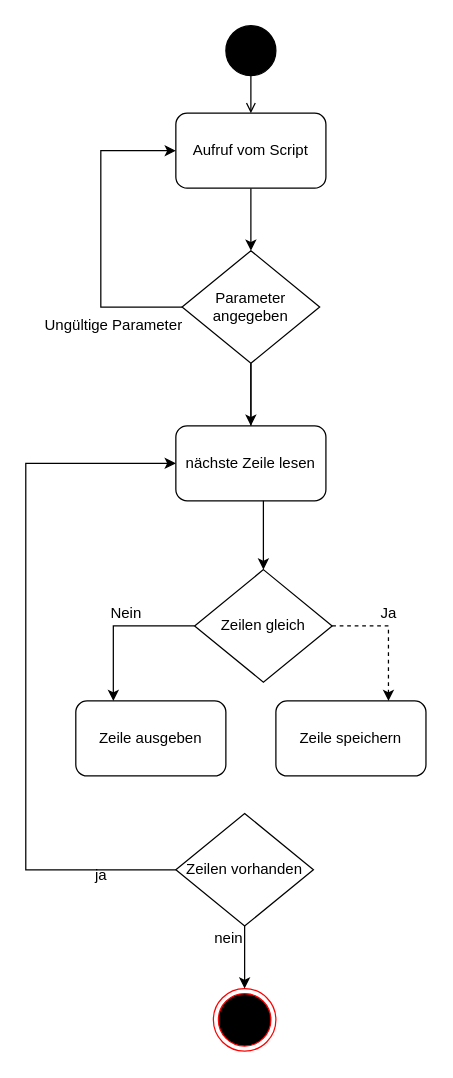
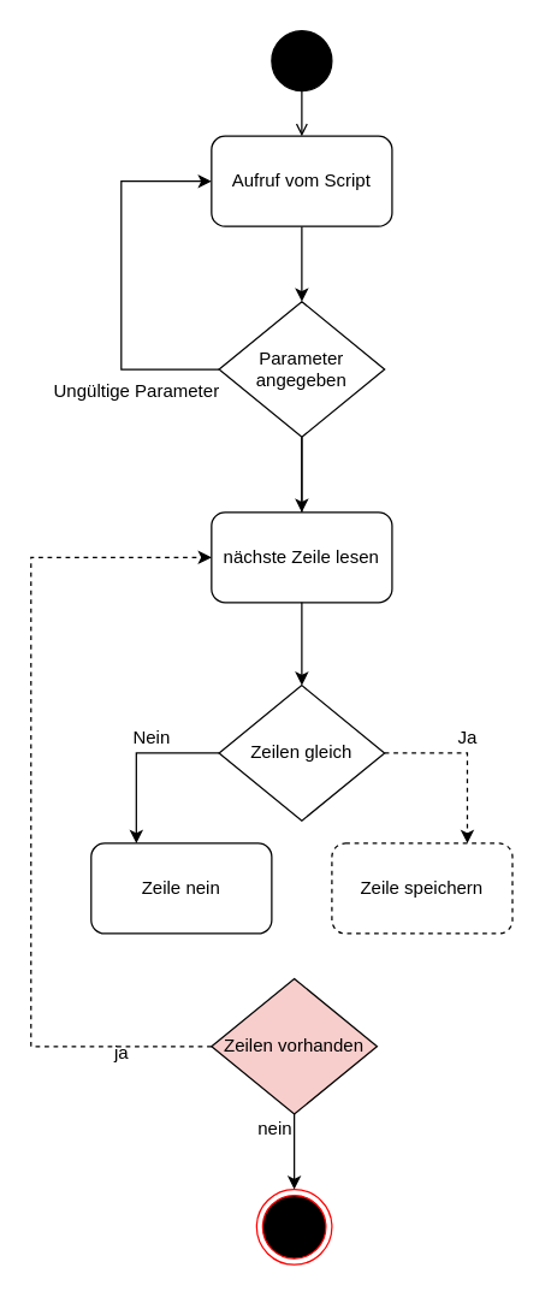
  <mxCell id="0" />
  <mxCell id="1" parent="0" />
  <mxCell id="2" value="" style="ellipse;html=1;fontColor=#ffffff;fillColor=#000000;" vertex="1" parent="1"><mxGeometry x="180" y="20" width="40" height="40" as="geometry" /></mxCell>
  <mxCell id="3" value="" style="endArrow=open;html=1;rounded=0;align=center;verticalAlign=top;endFill=0;labelBackgroundColor=none;endSize=6;fillColor=#a0522d;" edge="1" source="2" parent="1"><mxGeometry relative="1" as="geometry"><mxPoint x="200" y="90" as="targetPoint" /></mxGeometry></mxCell>
  <mxCell id="4" value="" style="ellipse;html=1;shape=endState;fillColor=#000000;strokeColor=#ff0000;" vertex="1" parent="1"><mxGeometry x="170" y="790" width="50" height="50" as="geometry" /></mxCell>
  <mxCell id="5" style="edgeStyle=orthogonalEdgeStyle;rounded=0;orthogonalLoop=1;jettySize=auto;html=1;exitX=0.5;exitY=1;exitDx=0;exitDy=0;entryX=0.5;entryY=0;entryDx=0;entryDy=0;strokeColor=#000000;" edge="1" parent="1" source="6" target="10"><mxGeometry relative="1" as="geometry" /></mxCell>
  <mxCell id="6" value="Aufruf vom Script" style="rounded=1;whiteSpace=wrap;html=1;" vertex="1" parent="1"><mxGeometry x="140" y="90" width="120" height="60" as="geometry" /></mxCell>
  <mxCell id="7" style="edgeStyle=orthogonalEdgeStyle;rounded=0;orthogonalLoop=1;jettySize=auto;html=1;exitX=0;exitY=0.5;exitDx=0;exitDy=0;entryX=0;entryY=0.5;entryDx=0;entryDy=0;strokeColor=#000000;" edge="1" parent="1" source="10" target="6"><mxGeometry relative="1" as="geometry"><Array as="points"><mxPoint x="80" y="245" /><mxPoint x="80" y="120" /></Array></mxGeometry></mxCell>
  <mxCell id="8" style="edgeStyle=orthogonalEdgeStyle;rounded=0;orthogonalLoop=1;jettySize=auto;html=1;exitX=0.5;exitY=1;exitDx=0;exitDy=0;entryX=0.5;entryY=0;entryDx=0;entryDy=0;strokeColor=#000000;" edge="1" parent="1" source="10" target="12"><mxGeometry relative="1" as="geometry" /></mxCell>
  <mxCell id="9" value="" style="edgeStyle=orthogonalEdgeStyle;rounded=0;orthogonalLoop=1;jettySize=auto;html=1;strokeColor=#000000;" edge="1" parent="1" source="10" target="15"><mxGeometry relative="1" as="geometry" /></mxCell>
  <mxCell id="10" value="Parameter&lt;br&gt;angegeben" style="rhombus;whiteSpace=wrap;html=1;" vertex="1" parent="1"><mxGeometry x="145" y="200" width="110" height="90" as="geometry" /></mxCell>
  <mxCell id="11" value="Ungültige Parameter" style="text;html=1;align=center;verticalAlign=middle;resizable=0;points=[];autosize=1;" vertex="1" parent="1"><mxGeometry x="25" y="250" width="130" height="20" as="geometry" /></mxCell>
  <mxCell id="12" value="nächste Zeile lesen" style="rounded=1;whiteSpace=wrap;html=1;" vertex="1" parent="1"><mxGeometry x="140" y="340" width="120" height="60" as="geometry" /></mxCell>
  <mxCell id="13" style="edgeStyle=orthogonalEdgeStyle;rounded=0;orthogonalLoop=1;jettySize=auto;html=1;exitX=0;exitY=0.5;exitDx=0;exitDy=0;entryX=0.25;entryY=0;entryDx=0;entryDy=0;strokeColor=#000000;" edge="1" parent="1" source="15" target="16"><mxGeometry relative="1" as="geometry" /></mxCell>
  <mxCell id="14" style="edgeStyle=orthogonalEdgeStyle;rounded=0;orthogonalLoop=1;jettySize=auto;html=1;exitX=1;exitY=0.5;exitDx=0;exitDy=0;entryX=0.75;entryY=0;entryDx=0;entryDy=0;strokeColor=#000000;dashed=1;" edge="1" parent="1" source="15" target="17"><mxGeometry relative="1" as="geometry" /></mxCell>
- <mxCell id="15" value="Zeilen gleich" style="rhombus;whiteSpace=wrap;html=1;" vertex="1" parent="1"><mxGeometry x="155" y="455" width="110" height="90" as="geometry" /></mxCell>
- <mxCell id="16" value="Zeile ausgeben" style="rounded=1;whiteSpace=wrap;html=1;" vertex="1" parent="1"><mxGeometry x="60" y="560" width="120" height="60" as="geometry" /></mxCell>
- <mxCell id="17" value="Zeile speichern" style="rounded=1;whiteSpace=wrap;html=1;" vertex="1" parent="1"><mxGeometry x="220" y="560" width="120" height="60" as="geometry" /></mxCell>
+ <mxCell id="15" value="Zeilen gleich" style="rhombus;whiteSpace=wrap;html=1;" vertex="1" parent="1"><mxGeometry x="145" y="455" width="110" height="90" as="geometry" /></mxCell>
+ <mxCell id="16" value="Zeile nein" style="rounded=1;whiteSpace=wrap;html=1;" vertex="1" parent="1"><mxGeometry x="60" y="560" width="120" height="60" as="geometry" /></mxCell>
+ <mxCell id="17" value="Zeile speichern" style="rounded=1;whiteSpace=wrap;html=1;dashed=1;" vertex="1" parent="1"><mxGeometry x="220" y="560" width="120" height="60" as="geometry" /></mxCell>
  <mxCell id="18" value="Ja" style="text;html=1;align=center;verticalAlign=middle;resizable=0;points=[];autosize=1;" vertex="1" parent="1"><mxGeometry x="295" y="480" width="30" height="20" as="geometry" /></mxCell>
  <mxCell id="19" value="Nein" style="text;html=1;align=center;verticalAlign=middle;resizable=0;points=[];autosize=1;" vertex="1" parent="1"><mxGeometry x="80" y="480" width="40" height="20" as="geometry" /></mxCell>
- <mxCell id="20" style="edgeStyle=orthogonalEdgeStyle;rounded=0;orthogonalLoop=1;jettySize=auto;html=1;exitX=0;exitY=0.5;exitDx=0;exitDy=0;entryX=0;entryY=0.5;entryDx=0;entryDy=0;strokeColor=#000000;" edge="1" parent="1" source="22" target="12"><mxGeometry relative="1" as="geometry"><Array as="points"><mxPoint x="20" y="695" /><mxPoint x="20" y="370" /></Array></mxGeometry></mxCell>
+ <mxCell id="20" style="edgeStyle=orthogonalEdgeStyle;rounded=0;orthogonalLoop=1;jettySize=auto;html=1;exitX=0;exitY=0.5;exitDx=0;exitDy=0;entryX=0;entryY=0.5;entryDx=0;entryDy=0;strokeColor=#000000;dashed=1;" edge="1" parent="1" source="22" target="12"><mxGeometry relative="1" as="geometry"><Array as="points"><mxPoint x="20" y="695" /><mxPoint x="20" y="370" /></Array></mxGeometry></mxCell>
  <mxCell id="21" style="edgeStyle=orthogonalEdgeStyle;rounded=0;orthogonalLoop=1;jettySize=auto;html=1;exitX=0.5;exitY=1;exitDx=0;exitDy=0;entryX=0.5;entryY=0;entryDx=0;entryDy=0;strokeColor=#000000;" edge="1" parent="1" source="22" target="4"><mxGeometry relative="1" as="geometry" /></mxCell>
- <mxCell id="22" value="Zeilen vorhanden" style="rhombus;whiteSpace=wrap;html=1;" vertex="1" parent="1"><mxGeometry x="140" y="650" width="110" height="90" as="geometry" /></mxCell>
+ <mxCell id="22" value="Zeilen vorhanden" style="rhombus;whiteSpace=wrap;html=1;fillColor=#f8cecc;" vertex="1" parent="1"><mxGeometry x="140" y="650" width="110" height="90" as="geometry" /></mxCell>
  <mxCell id="23" value="ja" style="text;html=1;align=center;verticalAlign=middle;resizable=0;points=[];autosize=1;" vertex="1" parent="1"><mxGeometry x="70" y="690" width="20" height="20" as="geometry" /></mxCell>
  <mxCell id="24" value="nein" style="text;html=1;align=center;verticalAlign=middle;resizable=0;points=[];autosize=1;" vertex="1" parent="1"><mxGeometry x="162" y="740" width="40" height="20" as="geometry" /></mxCell>
